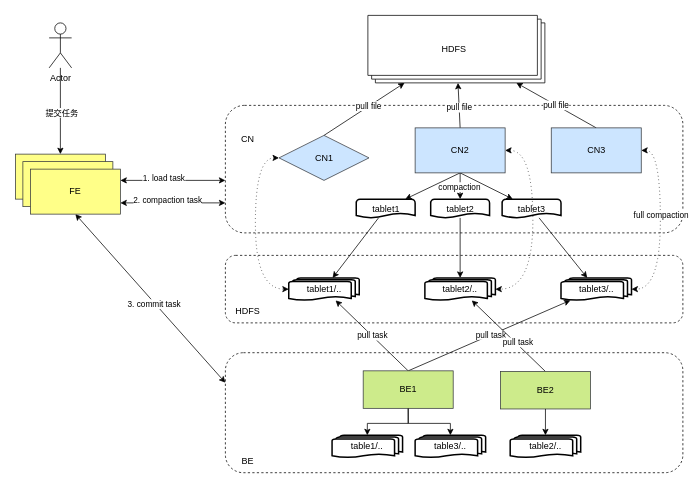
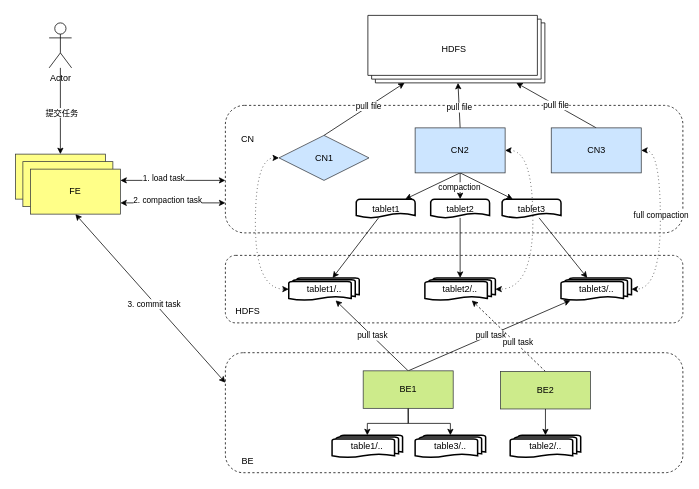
  <mxCell id="0" />
  <mxCell id="1" parent="0" />
  <mxCell id="2" value="" style="rounded=1;whiteSpace=wrap;html=1;dashed=1;" parent="1" vertex="1"><mxGeometry x="300" y="340" width="610" height="90" as="geometry" /></mxCell>
  <mxCell id="3" value="" style="rounded=1;whiteSpace=wrap;html=1;dashed=1;" parent="1" vertex="1"><mxGeometry x="300" y="140" width="610" height="170" as="geometry" /></mxCell>
  <mxCell id="4" style="rounded=0;orthogonalLoop=1;jettySize=auto;html=1;exitX=0.5;exitY=0;exitDx=0;exitDy=0;" parent="1" source="6" target="36" edge="1"><mxGeometry relative="1" as="geometry" /></mxCell>
  <mxCell id="5" value="pull file" style="edgeLabel;html=1;align=center;verticalAlign=middle;resizable=0;points=[];" parent="4" vertex="1" connectable="0"><mxGeometry x="0.103" y="1" relative="1" as="geometry"><mxPoint as="offset" /></mxGeometry></mxCell>
  <mxCell id="6" value="CN1" style="rhombus;whiteSpace=wrap;html=1;fillColor=#cce5ff;strokeColor=#36393d;" parent="1" vertex="1"><mxGeometry x="371.5" y="180" width="120" height="60" as="geometry" /></mxCell>
  <mxCell id="7" style="rounded=0;orthogonalLoop=1;jettySize=auto;html=1;exitX=0.5;exitY=0;exitDx=0;exitDy=0;" parent="1" source="13" target="36" edge="1"><mxGeometry relative="1" as="geometry" /></mxCell>
  <mxCell id="8" value="pull file" style="edgeLabel;html=1;align=center;verticalAlign=middle;resizable=0;points=[];" parent="7" vertex="1" connectable="0"><mxGeometry x="-0.08" relative="1" as="geometry"><mxPoint as="offset" /></mxGeometry></mxCell>
  <mxCell id="9" style="rounded=0;orthogonalLoop=1;jettySize=auto;html=1;exitX=0.5;exitY=1;exitDx=0;exitDy=0;" edge="1" parent="1" source="13" target="53"><mxGeometry relative="1" as="geometry" /></mxCell>
  <mxCell id="10" value="compaction" style="edgeLabel;html=1;align=center;verticalAlign=middle;resizable=0;points=[];" vertex="1" connectable="0" parent="9"><mxGeometry y="-2" relative="1" as="geometry"><mxPoint as="offset" /></mxGeometry></mxCell>
  <mxCell id="11" value="" style="rounded=0;orthogonalLoop=1;jettySize=auto;html=1;exitX=0.5;exitY=1;exitDx=0;exitDy=0;" edge="1" parent="1" source="13" target="51"><mxGeometry relative="1" as="geometry" /></mxCell>
  <mxCell id="12" style="rounded=0;orthogonalLoop=1;jettySize=auto;html=1;exitX=0.5;exitY=1;exitDx=0;exitDy=0;" edge="1" parent="1" source="13" target="55"><mxGeometry relative="1" as="geometry" /></mxCell>
  <mxCell id="13" value="CN2" style="rounded=0;whiteSpace=wrap;html=1;fillColor=#cce5ff;strokeColor=#36393d;" parent="1" vertex="1"><mxGeometry x="553" y="170" width="120" height="60" as="geometry" /></mxCell>
  <mxCell id="14" value="pull file" style="rounded=0;orthogonalLoop=1;jettySize=auto;html=1;exitX=0.5;exitY=0;exitDx=0;exitDy=0;" parent="1" source="15" target="36" edge="1"><mxGeometry relative="1" as="geometry" /></mxCell>
  <mxCell id="15" value="CN3" style="rounded=0;whiteSpace=wrap;html=1;fillColor=#cce5ff;strokeColor=#36393d;" parent="1" vertex="1"><mxGeometry x="734.5" y="170" width="120" height="60" as="geometry" /></mxCell>
  <mxCell id="16" value="tablet1/.." style="strokeWidth=2;html=1;shape=mxgraph.flowchart.multi-document;whiteSpace=wrap;" parent="1" vertex="1"><mxGeometry x="384.5" y="370" width="94" height="30" as="geometry" /></mxCell>
  <mxCell id="17" value="tablet2/.." style="strokeWidth=2;html=1;shape=mxgraph.flowchart.multi-document;whiteSpace=wrap;" parent="1" vertex="1"><mxGeometry x="566" y="370" width="94" height="30" as="geometry" /></mxCell>
  <mxCell id="18" value="tablet3/.." style="strokeWidth=2;html=1;shape=mxgraph.flowchart.multi-document;whiteSpace=wrap;" parent="1" vertex="1"><mxGeometry x="747.5" y="370" width="94" height="30" as="geometry" /></mxCell>
  <mxCell id="19" value="" style="rounded=1;whiteSpace=wrap;html=1;dashed=1;" parent="1" vertex="1"><mxGeometry x="300" y="469.79" width="610" height="160" as="geometry" /></mxCell>
  <mxCell id="20" value="pull task" style="rounded=0;orthogonalLoop=1;jettySize=auto;html=1;exitX=0.5;exitY=0;exitDx=0;exitDy=0;" parent="1" source="24" target="16" edge="1"><mxGeometry relative="1" as="geometry" /></mxCell>
  <mxCell id="21" style="rounded=0;orthogonalLoop=1;jettySize=auto;html=1;exitX=0.5;exitY=0;exitDx=0;exitDy=0;" parent="1" source="24" target="18" edge="1"><mxGeometry relative="1" as="geometry" /></mxCell>
  <mxCell id="22" value="pull task" style="edgeLabel;html=1;align=center;verticalAlign=middle;resizable=0;points=[];" parent="21" vertex="1" connectable="0"><mxGeometry x="0.019" y="1" relative="1" as="geometry"><mxPoint as="offset" /></mxGeometry></mxCell>
  <mxCell id="23" style="edgeStyle=orthogonalEdgeStyle;rounded=0;orthogonalLoop=1;jettySize=auto;html=1;exitX=0.5;exitY=1;exitDx=0;exitDy=0;" parent="1" source="24" target="35" edge="1"><mxGeometry relative="1" as="geometry" /></mxCell>
  <mxCell id="24" value="BE1" style="rounded=0;whiteSpace=wrap;html=1;fillColor=#cdeb8b;strokeColor=#36393d;" parent="1" vertex="1"><mxGeometry x="483.75" y="493.96" width="120" height="50" as="geometry" /></mxCell>
- <mxCell id="25" style="rounded=0;orthogonalLoop=1;jettySize=auto;html=1;exitX=0.5;exitY=0;exitDx=0;exitDy=0;" parent="1" source="27" target="17" edge="1"><mxGeometry relative="1" as="geometry" /></mxCell>
+ <mxCell id="25" style="rounded=0;orthogonalLoop=1;jettySize=auto;html=1;exitX=0.5;exitY=0;exitDx=0;exitDy=0;dashed=1;" parent="1" source="27" target="17" edge="1"><mxGeometry relative="1" as="geometry" /></mxCell>
  <mxCell id="26" value="pull task" style="edgeLabel;html=1;align=center;verticalAlign=middle;resizable=0;points=[];" parent="25" vertex="1" connectable="0"><mxGeometry x="-0.212" y="-2" relative="1" as="geometry"><mxPoint as="offset" /></mxGeometry></mxCell>
  <mxCell id="27" value="BE2" style="rounded=0;whiteSpace=wrap;html=1;fillColor=#cdeb8b;strokeColor=#36393d;" parent="1" vertex="1"><mxGeometry x="666.75" y="494.79" width="120" height="50" as="geometry" /></mxCell>
  <mxCell id="28" value="table1/.." style="strokeWidth=2;html=1;shape=mxgraph.flowchart.multi-document;whiteSpace=wrap;" parent="1" vertex="1"><mxGeometry x="442.25" y="579.79" width="94" height="30" as="geometry" /></mxCell>
  <mxCell id="29" value="table2/.." style="strokeWidth=2;html=1;shape=mxgraph.flowchart.multi-document;whiteSpace=wrap;" parent="1" vertex="1"><mxGeometry x="679.75" y="579.79" width="94" height="30" as="geometry" /></mxCell>
  <mxCell id="30" style="edgeStyle=orthogonalEdgeStyle;rounded=0;orthogonalLoop=1;jettySize=auto;html=1;exitX=0.5;exitY=1;exitDx=0;exitDy=0;entryX=0.5;entryY=0;entryDx=0;entryDy=0;entryPerimeter=0;" parent="1" source="24" target="28" edge="1"><mxGeometry relative="1" as="geometry" /></mxCell>
  <mxCell id="31" style="edgeStyle=orthogonalEdgeStyle;rounded=0;orthogonalLoop=1;jettySize=auto;html=1;exitX=0.5;exitY=1;exitDx=0;exitDy=0;entryX=0.5;entryY=0;entryDx=0;entryDy=0;entryPerimeter=0;" parent="1" source="27" target="29" edge="1"><mxGeometry relative="1" as="geometry" /></mxCell>
  <mxCell id="32" value="CN" style="text;html=1;align=center;verticalAlign=middle;whiteSpace=wrap;rounded=0;" parent="1" vertex="1"><mxGeometry x="300" y="170" width="60" height="30" as="geometry" /></mxCell>
  <mxCell id="33" value="HDFS" style="text;html=1;align=center;verticalAlign=middle;whiteSpace=wrap;rounded=0;" parent="1" vertex="1"><mxGeometry x="300" y="400" width="60" height="30" as="geometry" /></mxCell>
  <mxCell id="34" value="BE" style="text;html=1;align=center;verticalAlign=middle;whiteSpace=wrap;rounded=0;" parent="1" vertex="1"><mxGeometry x="300" y="599.79" width="60" height="30" as="geometry" /></mxCell>
  <mxCell id="35" value="table3/.." style="strokeWidth=2;html=1;shape=mxgraph.flowchart.multi-document;whiteSpace=wrap;" parent="1" vertex="1"><mxGeometry x="553" y="579.79" width="94" height="30" as="geometry" /></mxCell>
  <mxCell id="36" value="" style="shape=mxgraph.basic.layered_rect;whiteSpace=wrap;html=1;verticalLabelPosition=bottom;verticalAlign=top;dx=10;outlineConnect=0;" parent="1" vertex="1"><mxGeometry x="490" y="20" width="236" height="90" as="geometry" /></mxCell>
  <mxCell id="37" value="HDFS" style="text;html=1;align=center;verticalAlign=middle;whiteSpace=wrap;rounded=0;" parent="1" vertex="1"><mxGeometry x="575" y="50" width="60" height="30" as="geometry" /></mxCell>
  <mxCell id="38" value="FE" style="rounded=0;whiteSpace=wrap;html=1;fillColor=#ffff88;strokeColor=#36393d;" parent="1" vertex="1"><mxGeometry x="20" y="205" width="120" height="60" as="geometry" /></mxCell>
  <mxCell id="39" style="edgeStyle=orthogonalEdgeStyle;rounded=0;orthogonalLoop=1;jettySize=auto;html=1;" parent="1" source="41" target="38" edge="1"><mxGeometry relative="1" as="geometry" /></mxCell>
  <mxCell id="40" value="提交任务" style="edgeLabel;html=1;align=center;verticalAlign=middle;resizable=0;points=[];" parent="39" vertex="1" connectable="0"><mxGeometry x="0.025" y="1" relative="1" as="geometry"><mxPoint as="offset" /></mxGeometry></mxCell>
  <mxCell id="41" value="Actor" style="shape=umlActor;verticalLabelPosition=bottom;verticalAlign=top;html=1;outlineConnect=0;" parent="1" vertex="1"><mxGeometry x="65" y="30" width="30" height="60" as="geometry" /></mxCell>
  <mxCell id="42" value="FE" style="rounded=0;whiteSpace=wrap;html=1;fillColor=#ffff88;strokeColor=#36393d;" parent="1" vertex="1"><mxGeometry x="30" y="215" width="120" height="60" as="geometry" /></mxCell>
  <mxCell id="43" style="rounded=0;orthogonalLoop=1;jettySize=auto;html=1;exitX=1;exitY=0.25;exitDx=0;exitDy=0;startArrow=classic;startFill=1;" parent="1" source="49" edge="1"><mxGeometry relative="1" as="geometry"><mxPoint x="300" y="240" as="targetPoint" /></mxGeometry></mxCell>
  <mxCell id="44" value="1. load task" style="edgeLabel;html=1;align=center;verticalAlign=middle;resizable=0;points=[];" parent="43" vertex="1" connectable="0"><mxGeometry x="-0.18" y="4" relative="1" as="geometry"><mxPoint as="offset" /></mxGeometry></mxCell>
  <mxCell id="45" style="edgeStyle=orthogonalEdgeStyle;rounded=0;orthogonalLoop=1;jettySize=auto;html=1;exitX=1;exitY=0.75;exitDx=0;exitDy=0;startArrow=classic;startFill=1;" parent="1" source="49" edge="1"><mxGeometry relative="1" as="geometry"><mxPoint x="300" y="270" as="targetPoint" /></mxGeometry></mxCell>
  <mxCell id="46" value="2. compaction task" style="edgeLabel;html=1;align=center;verticalAlign=middle;resizable=0;points=[];" parent="45" vertex="1" connectable="0"><mxGeometry x="-0.124" y="4" relative="1" as="geometry"><mxPoint as="offset" /></mxGeometry></mxCell>
  <mxCell id="47" style="rounded=0;orthogonalLoop=1;jettySize=auto;html=1;exitX=0.5;exitY=1;exitDx=0;exitDy=0;entryX=0;entryY=0.25;entryDx=0;entryDy=0;startArrow=classic;startFill=1;" parent="1" source="49" target="19" edge="1"><mxGeometry relative="1" as="geometry" /></mxCell>
  <mxCell id="48" value="3. commit task" style="edgeLabel;html=1;align=center;verticalAlign=middle;resizable=0;points=[];" parent="47" vertex="1" connectable="0"><mxGeometry x="0.06" y="-1" relative="1" as="geometry"><mxPoint as="offset" /></mxGeometry></mxCell>
  <mxCell id="49" value="FE" style="rounded=0;whiteSpace=wrap;html=1;fillColor=#ffff88;strokeColor=#36393d;" parent="1" vertex="1"><mxGeometry x="40" y="225" width="120" height="60" as="geometry" /></mxCell>
  <mxCell id="50" style="rounded=0;orthogonalLoop=1;jettySize=auto;html=1;" edge="1" parent="1" source="51" target="16"><mxGeometry relative="1" as="geometry" /></mxCell>
  <mxCell id="51" value="tablet1" style="strokeWidth=2;html=1;shape=mxgraph.flowchart.document2;whiteSpace=wrap;size=0.25;" vertex="1" parent="1"><mxGeometry x="474.5" y="265" width="78.5" height="25" as="geometry" /></mxCell>
  <mxCell id="52" style="rounded=0;orthogonalLoop=1;jettySize=auto;html=1;" edge="1" parent="1" source="53" target="17"><mxGeometry relative="1" as="geometry" /></mxCell>
  <mxCell id="53" value="tablet2" style="strokeWidth=2;html=1;shape=mxgraph.flowchart.document2;whiteSpace=wrap;size=0.25;" vertex="1" parent="1"><mxGeometry x="573.75" y="265" width="78.5" height="25" as="geometry" /></mxCell>
  <mxCell id="54" style="rounded=0;orthogonalLoop=1;jettySize=auto;html=1;" edge="1" parent="1" source="55" target="18"><mxGeometry relative="1" as="geometry" /></mxCell>
  <mxCell id="55" value="tablet3" style="strokeWidth=2;html=1;shape=mxgraph.flowchart.document2;whiteSpace=wrap;size=0.25;" vertex="1" parent="1"><mxGeometry x="669" y="265" width="78.5" height="25" as="geometry" /></mxCell>
  <mxCell id="56" style="edgeStyle=orthogonalEdgeStyle;rounded=0;orthogonalLoop=1;jettySize=auto;html=1;exitX=1;exitY=0.5;exitDx=0;exitDy=0;entryX=1;entryY=0.5;entryDx=0;entryDy=0;entryPerimeter=0;curved=1;dashed=1;dashPattern=1 4;startArrow=classic;startFill=1;" edge="1" parent="1" source="15" target="18"><mxGeometry relative="1" as="geometry"><Array as="points"><mxPoint x="880" y="200" /><mxPoint x="880" y="385" /></Array></mxGeometry></mxCell>
  <mxCell id="57" value="full compaction" style="edgeLabel;html=1;align=center;verticalAlign=middle;resizable=0;points=[];" vertex="1" connectable="0" parent="56"><mxGeometry x="-0.112" relative="1" as="geometry"><mxPoint as="offset" /></mxGeometry></mxCell>
  <mxCell id="58" style="edgeStyle=orthogonalEdgeStyle;rounded=0;orthogonalLoop=1;jettySize=auto;html=1;exitX=1;exitY=0.5;exitDx=0;exitDy=0;entryX=1;entryY=0.5;entryDx=0;entryDy=0;entryPerimeter=0;dashed=1;dashPattern=1 4;curved=1;startArrow=classic;startFill=1;" edge="1" parent="1" source="13" target="17"><mxGeometry relative="1" as="geometry"><Array as="points"><mxPoint x="710" y="200" /><mxPoint x="710" y="385" /></Array></mxGeometry></mxCell>
  <mxCell id="59" style="edgeStyle=orthogonalEdgeStyle;rounded=0;orthogonalLoop=1;jettySize=auto;html=1;exitX=0;exitY=0.5;exitDx=0;exitDy=0;entryX=0;entryY=0.5;entryDx=0;entryDy=0;entryPerimeter=0;curved=1;dashed=1;dashPattern=1 4;startArrow=classic;startFill=1;" edge="1" parent="1" source="6" target="16"><mxGeometry relative="1" as="geometry"><Array as="points"><mxPoint x="340" y="210" /><mxPoint x="340" y="385" /></Array></mxGeometry></mxCell>
